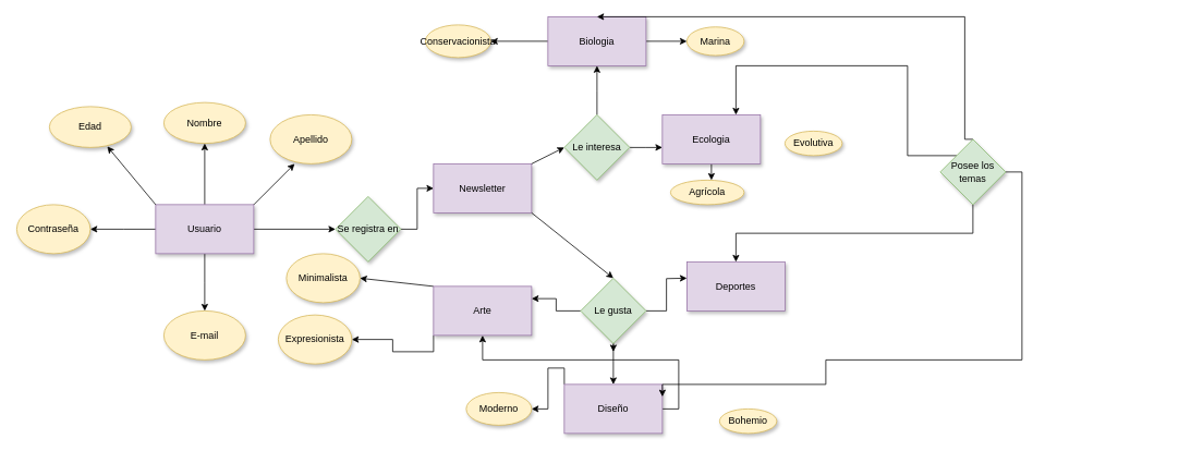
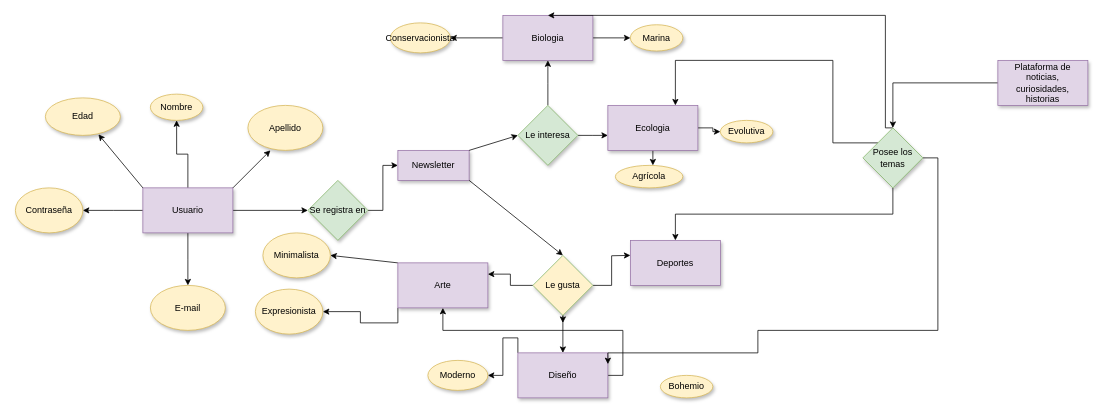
  <mxCell id="0" />
  <mxCell id="1" parent="0" />
  <mxCell id="2" value="" style="edgeStyle=orthogonalEdgeStyle;rounded=0;orthogonalLoop=1;jettySize=auto;html=1;" parent="1" source="6" target="8" edge="1"><mxGeometry relative="1" as="geometry" /></mxCell>
  <mxCell id="3" value="" style="edgeStyle=orthogonalEdgeStyle;rounded=0;orthogonalLoop=1;jettySize=auto;html=1;" parent="1" source="6" edge="1"><mxGeometry relative="1" as="geometry"><mxPoint x="250" y="380" as="targetPoint" /></mxGeometry></mxCell>
  <mxCell id="4" value="" style="edgeStyle=orthogonalEdgeStyle;rounded=0;orthogonalLoop=1;jettySize=auto;html=1;" parent="1" source="6" edge="1"><mxGeometry relative="1" as="geometry"><mxPoint x="110" y="280" as="targetPoint" /></mxGeometry></mxCell>
  <mxCell id="5" value="" style="edgeStyle=orthogonalEdgeStyle;rounded=0;orthogonalLoop=1;jettySize=auto;html=1;" parent="1" source="6" target="10" edge="1"><mxGeometry relative="1" as="geometry" /></mxCell>
  <mxCell id="6" value="Usuario" style="rounded=0;whiteSpace=wrap;html=1;fillColor=#e1d5e7;strokeColor=#9673a6;gradientColor=none;glass=0;shadow=1;" parent="1" vertex="1"><mxGeometry x="190" y="250" width="120" height="60" as="geometry" /></mxCell>
  <mxCell id="7" value="" style="edgeStyle=orthogonalEdgeStyle;rounded=0;orthogonalLoop=1;jettySize=auto;html=1;" parent="1" source="8" target="9" edge="1"><mxGeometry relative="1" as="geometry" /></mxCell>
  <mxCell id="8" value="Se registra en " style="rhombus;whiteSpace=wrap;html=1;fillColor=#d5e8d4;strokeColor=#82b366;rounded=0;glass=0;shadow=1;" parent="1" vertex="1"><mxGeometry x="410" y="240" width="80" height="80" as="geometry" /></mxCell>
- <mxCell id="9" value="Newsletter" style="rounded=0;whiteSpace=wrap;html=1;fillColor=#e1d5e7;strokeColor=#9673a6;glass=0;shadow=1;" parent="1" vertex="1"><mxGeometry x="530" y="200" width="120" height="60" as="geometry" /></mxCell>
- <mxCell id="10" value="Nombre" style="ellipse;whiteSpace=wrap;html=1;fillColor=#fff2cc;strokeColor=#d6b656;rounded=0;glass=0;shadow=1;" parent="1" vertex="1"><mxGeometry x="200" y="125" width="100" height="50" as="geometry" /></mxCell>
+ <mxCell id="9" value="Newsletter" style="rounded=0;whiteSpace=wrap;html=1;fillColor=#e1d5e7;strokeColor=#9673a6;glass=0;shadow=1;" parent="1" vertex="1"><mxGeometry x="530" y="200" width="95" height="40" as="geometry" /></mxCell>
+ <mxCell id="10" value="Nombre" style="ellipse;whiteSpace=wrap;html=1;fillColor=#fff2cc;strokeColor=#d6b656;rounded=0;glass=0;shadow=1;" parent="1" vertex="1"><mxGeometry x="200" y="125" width="70" height="35" as="geometry" /></mxCell>
  <mxCell id="11" value="" style="endArrow=classic;html=1;rounded=0;" parent="1" edge="1"><mxGeometry width="50" height="50" relative="1" as="geometry"><mxPoint x="310" y="250" as="sourcePoint" /><mxPoint x="360" y="200" as="targetPoint" /></mxGeometry></mxCell>
  <mxCell id="12" value="Contraseña" style="ellipse;whiteSpace=wrap;html=1;rounded=0;shadow=1;glass=0;sketch=0;fillColor=#fff2cc;strokeColor=#d6b656;" parent="1" vertex="1"><mxGeometry x="20" y="250" width="90" height="60" as="geometry" /></mxCell>
  <mxCell id="13" value="Edad" style="ellipse;whiteSpace=wrap;html=1;rounded=0;shadow=1;glass=0;sketch=0;fillColor=#fff2cc;strokeColor=#d6b656;" parent="1" vertex="1"><mxGeometry x="60" y="130" width="100" height="50" as="geometry" /></mxCell>
  <mxCell id="14" value="Apellido" style="ellipse;whiteSpace=wrap;html=1;rounded=0;shadow=1;glass=0;sketch=0;fillColor=#fff2cc;strokeColor=#d6b656;" parent="1" vertex="1"><mxGeometry x="330" y="140" width="100" height="60" as="geometry" /></mxCell>
  <mxCell id="15" value="" style="endArrow=classic;html=1;rounded=0;exitX=0;exitY=0;exitDx=0;exitDy=0;entryX=0.708;entryY=0.975;entryDx=0;entryDy=0;entryPerimeter=0;" parent="1" source="6" target="13" edge="1"><mxGeometry width="50" height="50" relative="1" as="geometry"><mxPoint x="160" as="sourcePoint" y="210" /><mxPoint x="210" y="160" as="targetPoint" /></mxGeometry></mxCell>
  <mxCell id="16" value="E-mail" style="ellipse;whiteSpace=wrap;html=1;rounded=0;shadow=1;glass=0;sketch=0;fillColor=#fff2cc;strokeColor=#d6b656;" parent="1" vertex="1"><mxGeometry x="200" y="380" width="100" height="60" as="geometry" /></mxCell>
  <mxCell id="17" value="" style="endArrow=classic;html=1;rounded=0;exitX=1;exitY=0;exitDx=0;exitDy=0;entryX=0;entryY=0.5;entryDx=0;entryDy=0;" parent="1" source="9" target="20" edge="1"><mxGeometry width="50" height="50" relative="1" as="geometry"><mxPoint x="690" y="230" as="sourcePoint" /><mxPoint x="710" as="targetPoint" y="210" /></mxGeometry></mxCell>
  <mxCell id="18" style="edgeStyle=orthogonalEdgeStyle;rounded=0;orthogonalLoop=1;jettySize=auto;html=1;exitX=0.5;exitY=0;exitDx=0;exitDy=0;" parent="1" source="20" edge="1"><mxGeometry relative="1" as="geometry"><mxPoint x="730" y="80" as="targetPoint" /></mxGeometry></mxCell>
  <mxCell id="19" style="edgeStyle=orthogonalEdgeStyle;rounded=0;orthogonalLoop=1;jettySize=auto;html=1;exitX=1;exitY=0.5;exitDx=0;exitDy=0;" parent="1" source="20" edge="1"><mxGeometry relative="1" as="geometry"><mxPoint x="810" y="180" as="targetPoint" /></mxGeometry></mxCell>
  <mxCell id="20" value="Le interesa " style="rhombus;whiteSpace=wrap;html=1;rounded=0;shadow=1;glass=0;sketch=0;fillColor=#d5e8d4;strokeColor=#82b366;" parent="1" vertex="1"><mxGeometry x="690" y="140" width="80" height="80" as="geometry" /></mxCell>
  <mxCell id="21" value="" style="endArrow=classic;html=1;rounded=0;exitX=1;exitY=1;exitDx=0;exitDy=0;entryX=0.5;entryY=0;entryDx=0;entryDy=0;" parent="1" source="9" target="26" edge="1"><mxGeometry width="50" height="50" relative="1" as="geometry"><mxPoint x="470" y="360" as="sourcePoint" /><mxPoint x="710" y="330" as="targetPoint" /></mxGeometry></mxCell>
  <mxCell id="22" style="edgeStyle=orthogonalEdgeStyle;rounded=0;orthogonalLoop=1;jettySize=auto;html=1;exitX=0.5;exitY=1;exitDx=0;exitDy=0;" parent="1" source="26" edge="1"><mxGeometry relative="1" as="geometry"><mxPoint x="750" y="430" as="targetPoint" /></mxGeometry></mxCell>
  <mxCell id="23" style="edgeStyle=orthogonalEdgeStyle;rounded=0;orthogonalLoop=1;jettySize=auto;html=1;exitX=1;exitY=0.5;exitDx=0;exitDy=0;" parent="1" source="26" edge="1"><mxGeometry relative="1" as="geometry"><mxPoint x="840" y="340" as="targetPoint" /></mxGeometry></mxCell>
  <mxCell id="24" style="edgeStyle=orthogonalEdgeStyle;rounded=0;orthogonalLoop=1;jettySize=auto;html=1;exitX=0;exitY=0.5;exitDx=0;exitDy=0;entryX=1;entryY=0.25;entryDx=0;entryDy=0;" parent="1" source="26" target="45" edge="1"><mxGeometry relative="1" as="geometry" /></mxCell>
  <mxCell id="25" style="edgeStyle=orthogonalEdgeStyle;rounded=0;orthogonalLoop=1;jettySize=auto;html=1;exitX=0.5;exitY=1;exitDx=0;exitDy=0;entryX=0.5;entryY=0;entryDx=0;entryDy=0;" parent="1" source="26" target="36" edge="1"><mxGeometry relative="1" as="geometry" /></mxCell>
- <mxCell id="26" value="Le gusta" style="rhombus;whiteSpace=wrap;html=1;rounded=0;shadow=1;glass=0;sketch=0;fillColor=#d5e8d4;strokeColor=#82b366;" parent="1" vertex="1"><mxGeometry x="710" y="340" width="80" height="80" as="geometry" /></mxCell>
+ <mxCell id="26" value="Le gusta" style="rhombus;whiteSpace=wrap;html=1;rounded=0;shadow=1;glass=0;sketch=0;fillColor=#fff2cc;strokeColor=#82b366;" parent="1" vertex="1"><mxGeometry x="710" y="340" width="80" height="80" as="geometry" /></mxCell>
  <mxCell id="27" value="" style="endArrow=classic;html=1;rounded=0;exitX=0;exitY=0;exitDx=0;exitDy=0;" parent="1" source="45" edge="1"><mxGeometry width="50" height="50" relative="1" as="geometry"><mxPoint x="450" y="340" as="sourcePoint" /><mxPoint x="440" y="340" as="targetPoint" /></mxGeometry></mxCell>
  <mxCell id="28" style="edgeStyle=orthogonalEdgeStyle;rounded=0;orthogonalLoop=1;jettySize=auto;html=1;exitX=1;exitY=0.5;exitDx=0;exitDy=0;" parent="1" source="30" target="40" edge="1"><mxGeometry relative="1" as="geometry"><mxPoint x="840" y="50" as="targetPoint" /></mxGeometry></mxCell>
  <mxCell id="29" style="edgeStyle=orthogonalEdgeStyle;rounded=0;orthogonalLoop=1;jettySize=auto;html=1;exitX=0;exitY=0.5;exitDx=0;exitDy=0;" parent="1" source="30" target="43" edge="1"><mxGeometry relative="1" as="geometry"><mxPoint x="610" y="50" as="targetPoint" /></mxGeometry></mxCell>
  <mxCell id="30" value="Biologia" style="rounded=0;whiteSpace=wrap;html=1;shadow=1;glass=0;sketch=0;fillColor=#e1d5e7;strokeColor=#9673a6;" parent="1" vertex="1"><mxGeometry x="670" y="20" width="120" height="60" as="geometry" /></mxCell>
  <mxCell id="31" style="edgeStyle=orthogonalEdgeStyle;rounded=0;orthogonalLoop=1;jettySize=auto;html=1;exitX=0.5;exitY=1;exitDx=0;exitDy=0;" parent="1" source="33" edge="1"><mxGeometry relative="1" as="geometry"><mxPoint x="870" y="220" as="targetPoint" /></mxGeometry></mxCell>
+ <mxCell id="32" style="edgeStyle=orthogonalEdgeStyle;rounded=0;orthogonalLoop=1;jettySize=auto;html=1;exitX=1;exitY=0.5;exitDx=0;exitDy=0;" parent="1" source="33" target="42" edge="1"><mxGeometry relative="1" as="geometry"><mxPoint x="960" y="170" as="targetPoint" /></mxGeometry></mxCell>
  <mxCell id="33" value="Ecologia" style="rounded=0;whiteSpace=wrap;html=1;shadow=1;glass=0;sketch=0;fillColor=#e1d5e7;strokeColor=#9673a6;" parent="1" vertex="1"><mxGeometry x="810" y="140" width="120" height="60" as="geometry" /></mxCell>
  <mxCell id="34" style="edgeStyle=orthogonalEdgeStyle;rounded=0;orthogonalLoop=1;jettySize=auto;html=1;exitX=1;exitY=0.5;exitDx=0;exitDy=0;" parent="1" source="36" target="45" edge="1"><mxGeometry relative="1" as="geometry"><mxPoint x="840" y="460" as="targetPoint" /></mxGeometry></mxCell>
  <mxCell id="35" style="edgeStyle=orthogonalEdgeStyle;rounded=0;orthogonalLoop=1;jettySize=auto;html=1;exitX=0;exitY=0;exitDx=0;exitDy=0;entryX=1;entryY=0.5;entryDx=0;entryDy=0;" parent="1" source="36" target="38" edge="1"><mxGeometry relative="1" as="geometry" /></mxCell>
  <mxCell id="36" value="Diseño" style="rounded=0;whiteSpace=wrap;html=1;shadow=1;glass=0;sketch=0;fillColor=#e1d5e7;strokeColor=#9673a6;" parent="1" vertex="1"><mxGeometry x="690" y="470" width="120" height="60" as="geometry" /></mxCell>
  <mxCell id="37" value="Deportes" style="rounded=0;whiteSpace=wrap;html=1;shadow=1;glass=0;sketch=0;fillColor=#e1d5e7;strokeColor=#9673a6;" parent="1" vertex="1"><mxGeometry x="840" y="320" width="120" height="60" as="geometry" /></mxCell>
  <mxCell id="38" value="Moderno" style="ellipse;whiteSpace=wrap;html=1;rounded=0;shadow=1;glass=0;sketch=0;fillColor=#fff2cc;strokeColor=#d6b656;" parent="1" vertex="1"><mxGeometry x="570" y="480" width="80" height="40" as="geometry" /></mxCell>
  <mxCell id="39" value="Bohemio" style="ellipse;whiteSpace=wrap;html=1;rounded=0;shadow=1;glass=0;sketch=0;fillColor=#fff2cc;strokeColor=#d6b656;" parent="1" vertex="1"><mxGeometry x="880" y="500" width="70" height="30" as="geometry" /></mxCell>
  <mxCell id="40" value="Marina" style="ellipse;whiteSpace=wrap;html=1;rounded=0;shadow=1;glass=0;sketch=0;fillColor=#fff2cc;strokeColor=#d6b656;" parent="1" vertex="1"><mxGeometry x="840" y="32.5" width="70" height="35" as="geometry" /></mxCell>
  <mxCell id="41" value="Agrícola" style="ellipse;whiteSpace=wrap;html=1;rounded=0;shadow=1;glass=0;sketch=0;fillColor=#fff2cc;strokeColor=#d6b656;" parent="1" vertex="1"><mxGeometry x="820" y="220" width="90" height="30" as="geometry" /></mxCell>
  <mxCell id="42" value="Evolutiva" style="ellipse;whiteSpace=wrap;html=1;rounded=0;shadow=1;glass=0;sketch=0;fillColor=#fff2cc;strokeColor=#d6b656;" parent="1" vertex="1"><mxGeometry x="960" y="160" width="70" height="30" as="geometry" /></mxCell>
  <mxCell id="43" value="Conservacionista" style="ellipse;whiteSpace=wrap;html=1;rounded=0;shadow=1;glass=0;sketch=0;fillColor=#fff2cc;strokeColor=#d6b656;" parent="1" vertex="1"><mxGeometry x="520" y="30" width="80" height="40" as="geometry" /></mxCell>
  <mxCell id="44" style="edgeStyle=orthogonalEdgeStyle;rounded=0;orthogonalLoop=1;jettySize=auto;html=1;exitX=0;exitY=1;exitDx=0;exitDy=0;" parent="1" source="45" target="46" edge="1"><mxGeometry relative="1" as="geometry"><mxPoint x="530" y="390" as="targetPoint" /></mxGeometry></mxCell>
  <mxCell id="45" value="Arte" style="rounded=0;whiteSpace=wrap;html=1;shadow=1;glass=0;sketch=0;fillColor=#e1d5e7;strokeColor=#9673a6;" parent="1" vertex="1"><mxGeometry x="530" y="350" width="120" height="60" as="geometry" /></mxCell>
  <mxCell id="46" value="Expresionista" style="ellipse;whiteSpace=wrap;html=1;rounded=0;shadow=1;glass=0;sketch=0;fillColor=#fff2cc;strokeColor=#d6b656;" parent="1" vertex="1"><mxGeometry x="340" y="385" width="90" height="60" as="geometry" /></mxCell>
  <mxCell id="47" value="Minimalista" style="ellipse;whiteSpace=wrap;html=1;rounded=0;shadow=1;glass=0;sketch=0;fillColor=#fff2cc;strokeColor=#d6b656;" parent="1" vertex="1"><mxGeometry x="350" y="310" width="90" height="60" as="geometry" /></mxCell>
  <mxCell id="48" style="edgeStyle=orthogonalEdgeStyle;rounded=0;orthogonalLoop=1;jettySize=auto;html=1;exitX=0.5;exitY=0;exitDx=0;exitDy=0;entryX=0.5;entryY=0;entryDx=0;entryDy=0;" edge="1" parent="1" source="52" target="30"><mxGeometry relative="1" as="geometry"><mxPoint x="720" y="-20" as="targetPoint" /><Array as="points"><mxPoint x="1180" y="170" /><mxPoint x="1180" y="20" /></Array></mxGeometry></mxCell>
  <mxCell id="49" style="edgeStyle=orthogonalEdgeStyle;rounded=0;orthogonalLoop=1;jettySize=auto;html=1;exitX=0.5;exitY=1;exitDx=0;exitDy=0;" edge="1" parent="1" source="52" target="37"><mxGeometry relative="1" as="geometry" /></mxCell>
  <mxCell id="50" style="edgeStyle=orthogonalEdgeStyle;rounded=0;orthogonalLoop=1;jettySize=auto;html=1;exitX=1;exitY=0.5;exitDx=0;exitDy=0;entryX=1;entryY=0.25;entryDx=0;entryDy=0;" edge="1" parent="1" source="52" target="36"><mxGeometry relative="1" as="geometry"><mxPoint x="1010" y="460" as="targetPoint" /><Array as="points"><mxPoint x="1250" y="210" /><mxPoint x="1250" y="440" /><mxPoint x="1010" y="440" /><mxPoint x="1010" y="470" /><mxPoint x="810" y="470" /></Array></mxGeometry></mxCell>
  <mxCell id="51" style="edgeStyle=orthogonalEdgeStyle;rounded=0;orthogonalLoop=1;jettySize=auto;html=1;exitX=0;exitY=0;exitDx=0;exitDy=0;entryX=0.75;entryY=0;entryDx=0;entryDy=0;" edge="1" parent="1" source="52" target="33"><mxGeometry relative="1" as="geometry"><mxPoint x="1090" y="80" as="targetPoint" /><Array as="points"><mxPoint x="1110" y="190" /><mxPoint x="1110" y="80" /><mxPoint x="900" y="80" /></Array></mxGeometry></mxCell>
  <mxCell id="52" value="Posee los temas" style="rhombus;whiteSpace=wrap;html=1;rounded=0;shadow=1;glass=0;sketch=0;fillColor=#d5e8d4;strokeColor=#82b366;" vertex="1" parent="1"><mxGeometry x="1150" y="170" width="80" height="80" as="geometry" /></mxCell>
+ <mxCell id="53" style="edgeStyle=orthogonalEdgeStyle;rounded=0;orthogonalLoop=1;jettySize=auto;html=1;" edge="1" parent="1" source="54" target="52"><mxGeometry relative="1" as="geometry" /></mxCell>
+ <mxCell id="54" value="Plataforma de noticias, curiosidades, historias" style="rounded=0;whiteSpace=wrap;html=1;shadow=1;glass=0;sketch=0;fillColor=#e1d5e7;strokeColor=#9673a6;" vertex="1" parent="1"><mxGeometry x="1330" y="80" width="120" height="60" as="geometry" /></mxCell>
